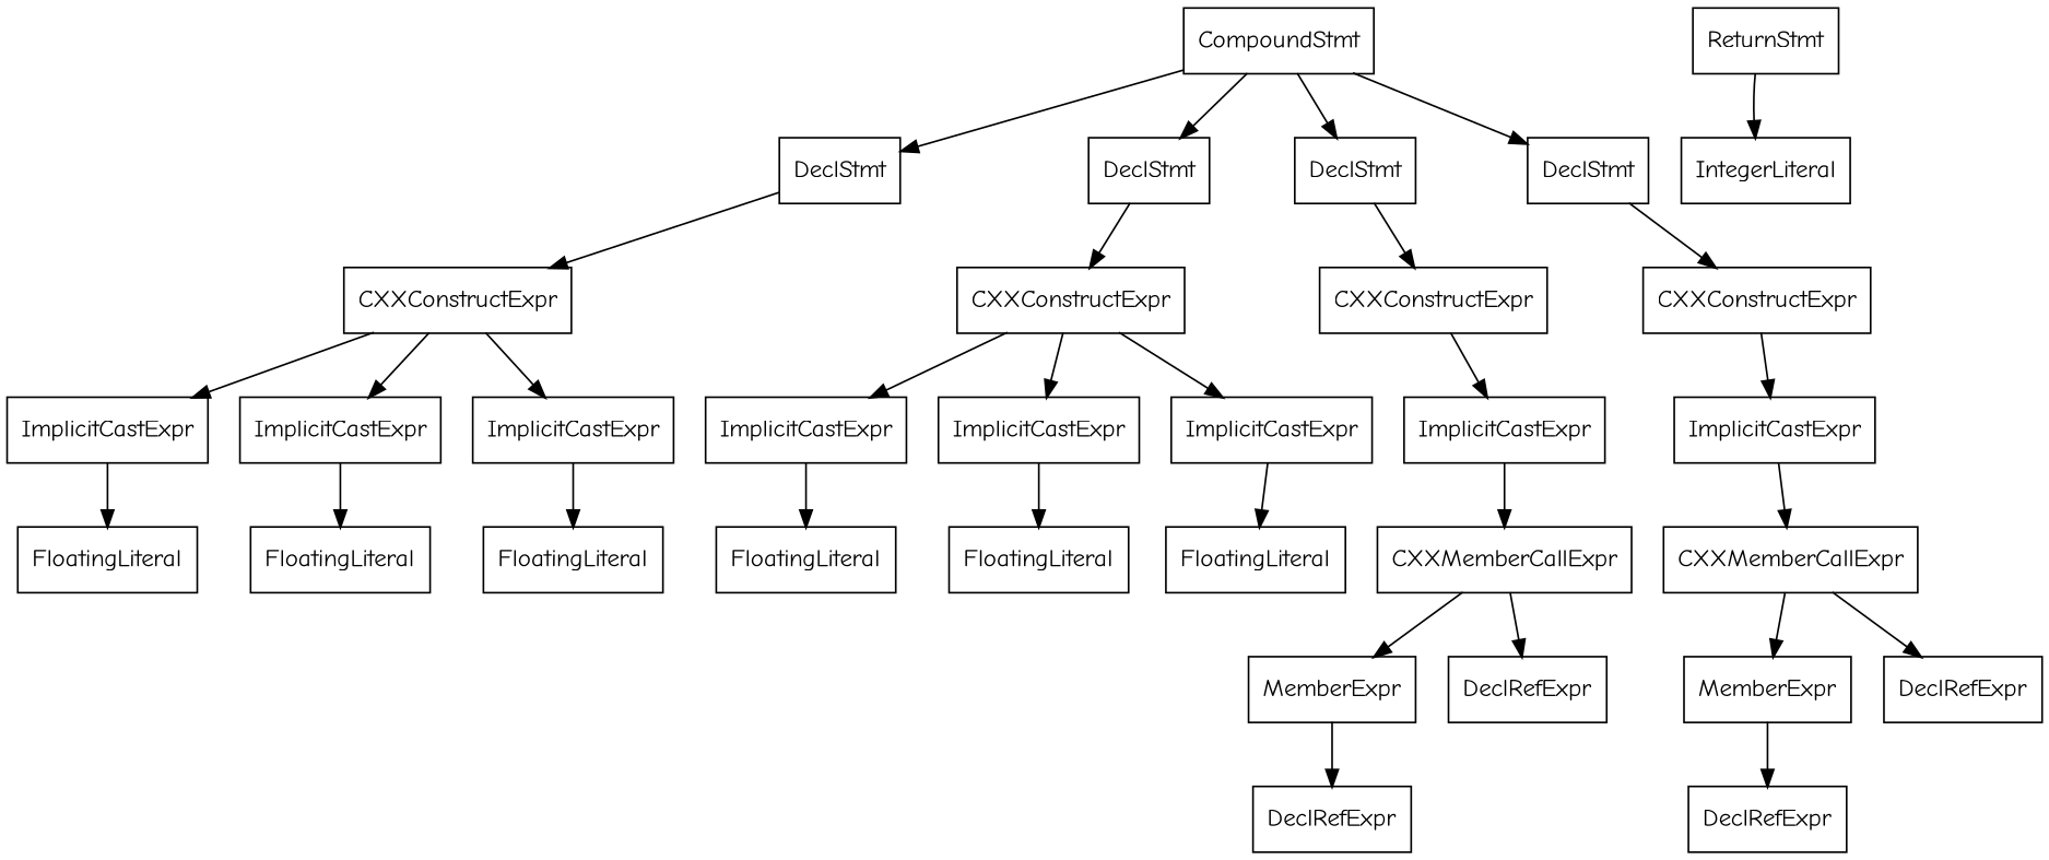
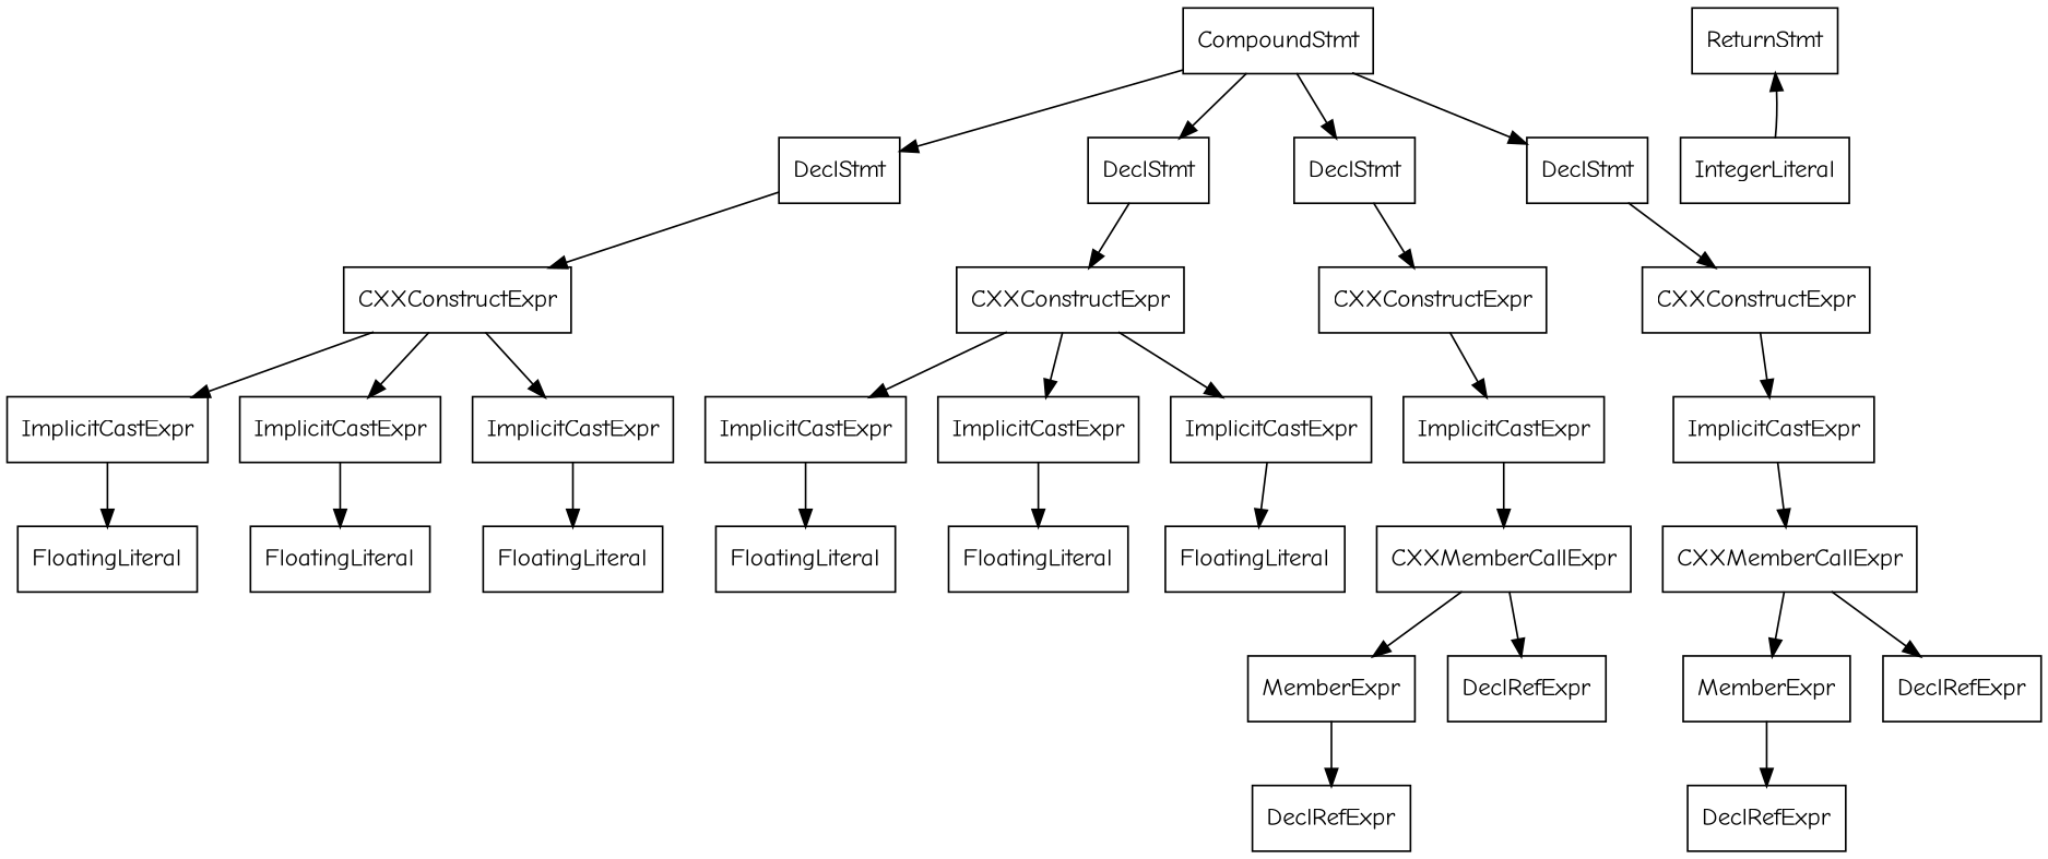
  digraph {
    fontname="Comic Neue"
    node [fontname="Comic Neue" shape=record]
    edge [fontname="Comic Neue"]
    n1 [label="{CompoundStmt}"]
    n2 [label="{DeclStmt}"]
    n3 [label="{DeclStmt}"]
    n4 [label="{DeclStmt}"]
    n5 [label="{DeclStmt}"]
    n6 [label="{CXXConstructExpr}"]
    n7 [label="{CXXConstructExpr}"]
    n8 [label="{CXXConstructExpr}"]
    n9 [label="{CXXConstructExpr}"]
    n10 [label="{ReturnStmt}"]
    n11 [label="{IntegerLiteral}"]
    n12 [label="{ImplicitCastExpr}"]
    n13 [label="{ImplicitCastExpr}"]
    n14 [label="{ImplicitCastExpr}"]
    n15 [label="{ImplicitCastExpr}"]
    n16 [label="{ImplicitCastExpr}"]
    n17 [label="{ImplicitCastExpr}"]
    n18 [label="{ImplicitCastExpr}"]
    n19 [label="{ImplicitCastExpr}"]
    n20 [label="{FloatingLiteral}"]
    n21 [label="{FloatingLiteral}"]
    n22 [label="{FloatingLiteral}"]
    n23 [label="{FloatingLiteral}"]
    n24 [label="{FloatingLiteral}"]
    n25 [label="{FloatingLiteral}"]
    n26 [label="{CXXMemberCallExpr}"]
    n27 [label="{MemberExpr}"]
    n28 [label="{DeclRefExpr}"]
    n29 [label="{DeclRefExpr}"]
    n30 [label="{CXXMemberCallExpr}"]
    n31 [label="{MemberExpr}"]
    n32 [label="{DeclRefExpr}"]
    n33 [label="{DeclRefExpr}"]
    n1 -> n2
    n1 -> n3
    n1 -> n4
    n1 -> n5
    n2 -> n6
    n3 -> n7
    n4 -> n8
    n5 -> n9
    n6 -> n12
    n6 -> n13
    n6 -> n14
    n7 -> n15
    n7 -> n16
    n7 -> n17
    n8 -> n18
    n9 -> n19
-   n10 -> n11
+   n11 -> n10
    n12 -> n20
    n13 -> n21
    n14 -> n22
    n15 -> n23
    n16 -> n24
    n17 -> n25
    n18 -> n26
    n19 -> n30
    n26 -> n27
    n26 -> n28
    n27 -> n29
    n30 -> n31
    n30 -> n32
    n31 -> n33
  }
